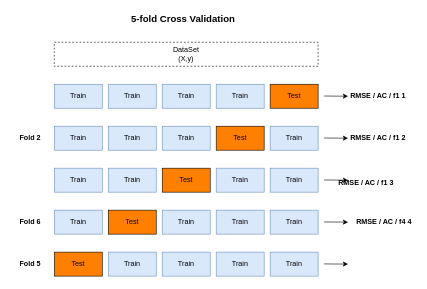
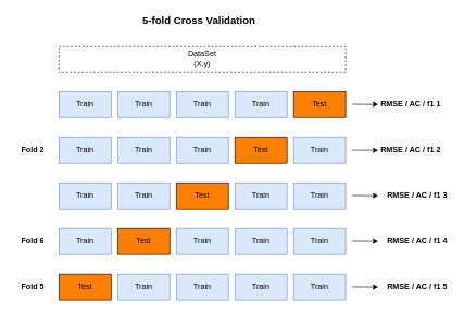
  <mxCell id="0" />
  <mxCell id="1" parent="0" />
  <mxCell id="2" value="" style="group" parent="1" vertex="1" connectable="0"><mxGeometry x="20" y="20" width="670" height="440" as="geometry" /></mxCell>
  <mxCell id="3" value="" style="group" parent="2" vertex="1" connectable="0"><mxGeometry width="670" height="440" as="geometry" /></mxCell>
  <mxCell id="4" value="&lt;font style=&quot;font-size: 16px&quot;&gt;&lt;b&gt;5-fold Cross Validation&lt;/b&gt;&lt;/font&gt;" style="text;html=1;strokeColor=none;fillColor=none;align=center;verticalAlign=middle;whiteSpace=wrap;rounded=0;" parent="3" vertex="1"><mxGeometry x="60" width="450" height="20" as="geometry" /></mxCell>
  <mxCell id="5" value="" style="group" vertex="1" connectable="0" parent="3"><mxGeometry y="50" width="670" height="390" as="geometry" /></mxCell>
  <mxCell id="6" value="Train" style="rounded=0;whiteSpace=wrap;html=1;fillColor=#dae8fc;strokeColor=#6c8ebf;" parent="5" vertex="1"><mxGeometry x="70" y="70" width="80" height="40" as="geometry" /></mxCell>
  <mxCell id="7" value="Train" style="rounded=0;whiteSpace=wrap;html=1;fillColor=#dae8fc;strokeColor=#6c8ebf;" parent="5" vertex="1"><mxGeometry x="160" y="70" width="80" height="40" as="geometry" /></mxCell>
  <mxCell id="8" value="Train" style="rounded=0;whiteSpace=wrap;html=1;fillColor=#dae8fc;strokeColor=#6c8ebf;" parent="5" vertex="1"><mxGeometry x="250" y="70" width="80" height="40" as="geometry" /></mxCell>
  <mxCell id="9" value="Train" style="rounded=0;whiteSpace=wrap;html=1;fillColor=#dae8fc;strokeColor=#6c8ebf;" parent="5" vertex="1"><mxGeometry x="340" y="70" width="80" height="40" as="geometry" /></mxCell>
  <mxCell id="10" value="Test" style="rounded=0;whiteSpace=wrap;html=1;fillColor=#FF8000;" parent="5" vertex="1"><mxGeometry x="430" y="70" width="80" height="40" as="geometry" /></mxCell>
  <mxCell id="11" value="Train" style="rounded=0;whiteSpace=wrap;html=1;fillColor=#dae8fc;strokeColor=#6c8ebf;" parent="5" vertex="1"><mxGeometry x="70" y="140" width="80" height="40" as="geometry" /></mxCell>
  <mxCell id="12" value="Train" style="rounded=0;whiteSpace=wrap;html=1;fillColor=#dae8fc;strokeColor=#6c8ebf;" parent="5" vertex="1"><mxGeometry x="160" y="140" width="80" height="40" as="geometry" /></mxCell>
  <mxCell id="13" value="Train" style="rounded=0;whiteSpace=wrap;html=1;fillColor=#dae8fc;strokeColor=#6c8ebf;" parent="5" vertex="1"><mxGeometry x="430" y="140" width="80" height="40" as="geometry" /></mxCell>
  <mxCell id="14" value="Train" style="rounded=0;whiteSpace=wrap;html=1;fillColor=#dae8fc;strokeColor=#6c8ebf;" parent="5" vertex="1"><mxGeometry x="250" y="140" width="80" height="40" as="geometry" /></mxCell>
  <mxCell id="15" value="Test" style="rounded=0;whiteSpace=wrap;html=1;fillColor=#FF8000;" parent="5" vertex="1"><mxGeometry x="340" y="140" width="80" height="40" as="geometry" /></mxCell>
  <mxCell id="16" value="Train" style="rounded=0;whiteSpace=wrap;html=1;fillColor=#dae8fc;strokeColor=#6c8ebf;" parent="5" vertex="1"><mxGeometry x="70" y="210" width="80" height="40" as="geometry" /></mxCell>
  <mxCell id="17" value="Train" style="rounded=0;whiteSpace=wrap;html=1;fillColor=#dae8fc;strokeColor=#6c8ebf;" parent="5" vertex="1"><mxGeometry x="160" y="210" width="80" height="40" as="geometry" /></mxCell>
  <mxCell id="18" value="Train" style="rounded=0;whiteSpace=wrap;html=1;fillColor=#dae8fc;strokeColor=#6c8ebf;" parent="5" vertex="1"><mxGeometry x="430" y="210" width="80" height="40" as="geometry" /></mxCell>
  <mxCell id="19" value="Train" style="rounded=0;whiteSpace=wrap;html=1;fillColor=#dae8fc;strokeColor=#6c8ebf;" parent="5" vertex="1"><mxGeometry x="340" y="210" width="80" height="40" as="geometry" /></mxCell>
  <mxCell id="20" value="Test" style="rounded=0;whiteSpace=wrap;html=1;fillColor=#FF8000;" parent="5" vertex="1"><mxGeometry x="250" y="210" width="80" height="40" as="geometry" /></mxCell>
  <mxCell id="21" value="Train" style="rounded=0;whiteSpace=wrap;html=1;fillColor=#dae8fc;strokeColor=#6c8ebf;" parent="5" vertex="1"><mxGeometry x="70" y="280" width="80" height="40" as="geometry" /></mxCell>
  <mxCell id="22" value="Train" style="rounded=0;whiteSpace=wrap;html=1;fillColor=#dae8fc;strokeColor=#6c8ebf;" parent="5" vertex="1"><mxGeometry x="430" y="280" width="80" height="40" as="geometry" /></mxCell>
  <mxCell id="23" value="Train" style="rounded=0;whiteSpace=wrap;html=1;fillColor=#dae8fc;strokeColor=#6c8ebf;" parent="5" vertex="1"><mxGeometry x="250" y="280" width="80" height="40" as="geometry" /></mxCell>
  <mxCell id="24" value="Train" style="rounded=0;whiteSpace=wrap;html=1;fillColor=#dae8fc;strokeColor=#6c8ebf;" parent="5" vertex="1"><mxGeometry x="340" y="280" width="80" height="40" as="geometry" /></mxCell>
  <mxCell id="25" value="Test" style="rounded=0;whiteSpace=wrap;html=1;fillColor=#FF8000;" parent="5" vertex="1"><mxGeometry x="160" y="280" width="80" height="40" as="geometry" /></mxCell>
  <mxCell id="26" value="Train" style="rounded=0;whiteSpace=wrap;html=1;fillColor=#dae8fc;strokeColor=#6c8ebf;" parent="5" vertex="1"><mxGeometry x="430" y="350" width="80" height="40" as="geometry" /></mxCell>
  <mxCell id="27" value="Train" style="rounded=0;whiteSpace=wrap;html=1;fillColor=#dae8fc;strokeColor=#6c8ebf;" parent="5" vertex="1"><mxGeometry x="160" y="350" width="80" height="40" as="geometry" /></mxCell>
  <mxCell id="28" value="Train" style="rounded=0;whiteSpace=wrap;html=1;fillColor=#dae8fc;strokeColor=#6c8ebf;" parent="5" vertex="1"><mxGeometry x="250" y="350" width="80" height="40" as="geometry" /></mxCell>
  <mxCell id="29" value="Train" style="rounded=0;whiteSpace=wrap;html=1;fillColor=#dae8fc;strokeColor=#6c8ebf;" parent="5" vertex="1"><mxGeometry x="340" y="350" width="80" height="40" as="geometry" /></mxCell>
  <mxCell id="30" value="Test" style="rounded=0;whiteSpace=wrap;html=1;fillColor=#FF8000;" parent="5" vertex="1"><mxGeometry x="70" y="350" width="80" height="40" as="geometry" /></mxCell>
  <mxCell id="31" value="DataSet &lt;br&gt;(X,y)" style="rounded=0;whiteSpace=wrap;html=1;dashed=1;" parent="5" vertex="1"><mxGeometry x="70" width="440" height="40" as="geometry" /></mxCell>
  <mxCell id="32" value="RMSE / AC / f1 1" style="text;html=1;strokeColor=none;fillColor=none;align=center;verticalAlign=middle;whiteSpace=wrap;rounded=0;fontStyle=1" parent="5" vertex="1"><mxGeometry x="560" y="80" width="100" height="20" as="geometry" /></mxCell>
  <mxCell id="33" value="" style="endArrow=classic;html=1;" parent="5" edge="1"><mxGeometry width="50" height="50" relative="1" as="geometry"><mxPoint x="520" y="89.66" as="sourcePoint" /><mxPoint x="560" y="90" as="targetPoint" /></mxGeometry></mxCell>
  <mxCell id="34" value="" style="endArrow=classic;html=1;" parent="5" edge="1"><mxGeometry width="50" height="50" relative="1" as="geometry"><mxPoint x="520" y="159.66" as="sourcePoint" /><mxPoint x="560" y="160" as="targetPoint" /></mxGeometry></mxCell>
  <mxCell id="35" value="" style="endArrow=classic;html=1;" parent="5" edge="1"><mxGeometry width="50" height="50" relative="1" as="geometry"><mxPoint x="520" y="229.66" as="sourcePoint" /><mxPoint x="560" y="230" as="targetPoint" /></mxGeometry></mxCell>
  <mxCell id="36" value="" style="endArrow=classic;html=1;" parent="5" edge="1"><mxGeometry width="50" height="50" relative="1" as="geometry"><mxPoint x="520" y="299.66" as="sourcePoint" /><mxPoint x="560" y="300" as="targetPoint" /></mxGeometry></mxCell>
  <mxCell id="37" value="" style="endArrow=classic;html=1;" parent="5" edge="1"><mxGeometry width="50" height="50" relative="1" as="geometry"><mxPoint x="520" y="369.66" as="sourcePoint" /><mxPoint x="560" y="370" as="targetPoint" /></mxGeometry></mxCell>
  <mxCell id="38" value="Fold 2" style="text;html=1;strokeColor=none;fillColor=none;align=center;verticalAlign=middle;whiteSpace=wrap;rounded=0;fontStyle=1" parent="5" vertex="1"><mxGeometry y="150" width="60" height="20" as="geometry" /></mxCell>
  <mxCell id="39" value="Fold 6" style="text;html=1;strokeColor=none;fillColor=none;align=center;verticalAlign=middle;whiteSpace=wrap;rounded=0;fontStyle=1" parent="5" vertex="1"><mxGeometry y="290" width="60" height="20" as="geometry" /></mxCell>
  <mxCell id="40" value="Fold 5" style="text;html=1;strokeColor=none;fillColor=none;align=center;verticalAlign=middle;whiteSpace=wrap;rounded=0;fontStyle=1" parent="5" vertex="1"><mxGeometry y="360" width="60" height="20" as="geometry" /></mxCell>
  <mxCell id="41" value="RMSE / AC / f1 2" style="text;html=1;strokeColor=none;fillColor=none;align=center;verticalAlign=middle;whiteSpace=wrap;rounded=0;fontStyle=1" parent="5" vertex="1"><mxGeometry x="560" y="150" width="100" height="20" as="geometry" /></mxCell>
- <mxCell id="42" value="RMSE / AC / f1 3" style="text;html=1;strokeColor=none;fillColor=none;align=center;verticalAlign=middle;whiteSpace=wrap;rounded=0;fontStyle=1" parent="5" vertex="1"><mxGeometry x="540" y="225" width="100" height="20" as="geometry" /></mxCell>
- <mxCell id="43" value="RMSE / AC / f4 4" style="text;html=1;strokeColor=none;fillColor=none;align=center;verticalAlign=middle;whiteSpace=wrap;rounded=0;fontStyle=1" parent="5" vertex="1"><mxGeometry x="570" y="290" width="100" height="20" as="geometry" /></mxCell>
+ <mxCell id="42" value="RMSE / AC / f1 3" style="text;html=1;strokeColor=none;fillColor=none;align=center;verticalAlign=middle;whiteSpace=wrap;rounded=0;fontStyle=1" parent="5" vertex="1"><mxGeometry x="570" y="220" width="100" height="20" as="geometry" /></mxCell>
+ <mxCell id="43" value="RMSE / AC / f1 4" style="text;html=1;strokeColor=none;fillColor=none;align=center;verticalAlign=middle;whiteSpace=wrap;rounded=0;fontStyle=1" parent="5" vertex="1"><mxGeometry x="570" y="290" width="100" height="20" as="geometry" /></mxCell>
+ <mxCell id="44" value="RMSE / AC / f1 5" style="text;html=1;strokeColor=none;fillColor=none;align=center;verticalAlign=middle;whiteSpace=wrap;rounded=0;fontStyle=1" parent="5" vertex="1"><mxGeometry x="570" y="360" width="100" height="20" as="geometry" /></mxCell>
